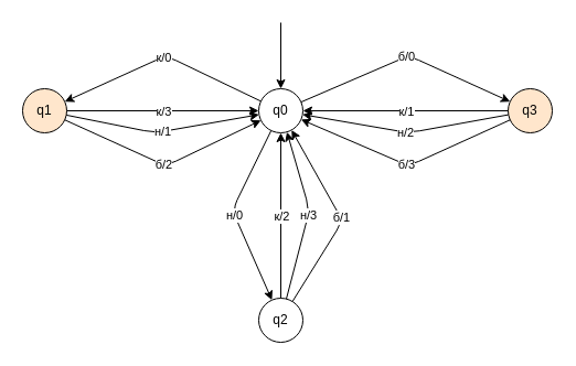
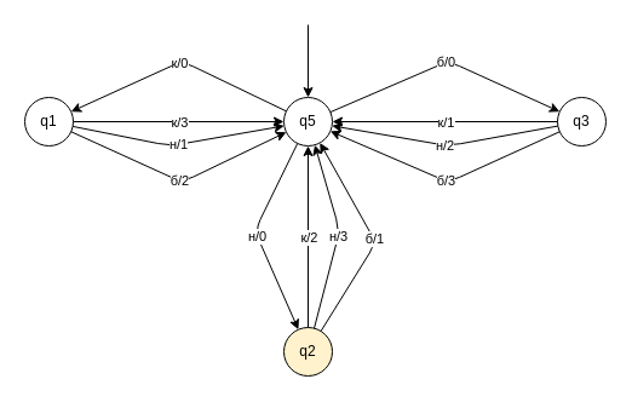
  <mxCell id="0" />
  <mxCell id="1" parent="0" />
- <mxCell id="2" value="q0" style="ellipse;whiteSpace=wrap;html=1;aspect=fixed;" parent="1" vertex="1"><mxGeometry x="234" y="80" width="40" height="40" as="geometry" /></mxCell>
- <mxCell id="3" value="q2" style="ellipse;whiteSpace=wrap;html=1;aspect=fixed;" parent="1" vertex="1"><mxGeometry x="234" y="270" width="40" height="40" as="geometry" /></mxCell>
- <mxCell id="4" value="q3" style="ellipse;whiteSpace=wrap;html=1;aspect=fixed;fillColor=#ffe6cc;" parent="1" vertex="1"><mxGeometry x="460" y="80" width="40" height="40" as="geometry" /></mxCell>
- <mxCell id="5" value="q1" style="ellipse;whiteSpace=wrap;html=1;aspect=fixed;fillColor=#ffe6cc;" parent="1" vertex="1"><mxGeometry x="20" y="80" width="40" height="40" as="geometry" /></mxCell>
+ <mxCell id="2" value="q5" style="ellipse;whiteSpace=wrap;html=1;aspect=fixed;" parent="1" vertex="1"><mxGeometry x="234" y="80" width="40" height="40" as="geometry" /></mxCell>
+ <mxCell id="3" value="q2" style="ellipse;whiteSpace=wrap;html=1;aspect=fixed;fillColor=#fff2cc;" parent="1" vertex="1"><mxGeometry x="234" y="270" width="40" height="40" as="geometry" /></mxCell>
+ <mxCell id="4" value="q3" style="ellipse;whiteSpace=wrap;html=1;aspect=fixed;" parent="1" vertex="1"><mxGeometry x="460" y="80" width="40" height="40" as="geometry" /></mxCell>
+ <mxCell id="5" value="q1" style="ellipse;whiteSpace=wrap;html=1;aspect=fixed;" parent="1" vertex="1"><mxGeometry x="20" y="80" width="40" height="40" as="geometry" /></mxCell>
  <mxCell id="6" value="" style="endArrow=classic;html=1;" parent="1" source="5" target="2" edge="1"><mxGeometry relative="1" as="geometry"><mxPoint x="240" y="160" as="sourcePoint" /><mxPoint x="340" y="130" as="targetPoint" /></mxGeometry></mxCell>
  <mxCell id="7" value="к/3" style="edgeLabel;resizable=0;html=1;align=center;verticalAlign=middle;" parent="6" connectable="0" vertex="1"><mxGeometry relative="1" as="geometry" /></mxCell>
  <mxCell id="8" value="" style="endArrow=classic;html=1;" parent="1" source="5" target="2" edge="1"><mxGeometry relative="1" as="geometry"><mxPoint x="270" y="180" as="sourcePoint" /><mxPoint x="340" y="130" as="targetPoint" /><Array as="points"><mxPoint x="150" y="150" /></Array></mxGeometry></mxCell>
  <mxCell id="9" value="б/2" style="edgeLabel;resizable=0;html=1;align=center;verticalAlign=middle;" parent="8" connectable="0" vertex="1"><mxGeometry relative="1" as="geometry" /></mxCell>
  <mxCell id="10" value="" style="endArrow=classic;html=1;" parent="1" source="2" target="5" edge="1"><mxGeometry relative="1" as="geometry"><mxPoint x="250" y="170" as="sourcePoint" /><mxPoint x="350" y="140" as="targetPoint" /><Array as="points"><mxPoint x="150" y="50" /></Array></mxGeometry></mxCell>
  <mxCell id="11" value="к/0" style="edgeLabel;resizable=0;html=1;align=center;verticalAlign=middle;" parent="10" connectable="0" vertex="1"><mxGeometry relative="1" as="geometry" /></mxCell>
  <mxCell id="12" value="" style="endArrow=classic;html=1;" parent="1" source="5" target="2" edge="1"><mxGeometry relative="1" as="geometry"><mxPoint x="70" y="110" as="sourcePoint" /><mxPoint x="244" y="110" as="targetPoint" /><Array as="points"><mxPoint x="140" y="120" /></Array></mxGeometry></mxCell>
  <mxCell id="13" value="н/1" style="edgeLabel;resizable=0;html=1;align=center;verticalAlign=middle;" parent="12" connectable="0" vertex="1"><mxGeometry relative="1" as="geometry" /></mxCell>
  <mxCell id="14" value="" style="endArrow=classic;html=1;" parent="1" source="2" target="3" edge="1"><mxGeometry relative="1" as="geometry"><mxPoint x="280" y="190" as="sourcePoint" /><mxPoint x="380" y="190" as="targetPoint" /><Array as="points"><mxPoint x="210" y="190" /></Array></mxGeometry></mxCell>
  <mxCell id="15" value="н/0" style="edgeLabel;resizable=0;html=1;align=center;verticalAlign=middle;" parent="14" connectable="0" vertex="1"><mxGeometry relative="1" as="geometry" /></mxCell>
  <mxCell id="16" value="" style="endArrow=classic;html=1;" parent="1" source="3" target="2" edge="1"><mxGeometry relative="1" as="geometry"><mxPoint x="310" y="210" as="sourcePoint" /><mxPoint x="270" y="190" as="targetPoint" /><Array as="points"><mxPoint x="280" y="190" /></Array></mxGeometry></mxCell>
  <mxCell id="17" value="н/3" style="edgeLabel;resizable=0;html=1;align=center;verticalAlign=middle;" parent="16" connectable="0" vertex="1"><mxGeometry relative="1" as="geometry" /></mxCell>
  <mxCell id="18" value="" style="endArrow=classic;html=1;" parent="1" source="3" target="2" edge="1"><mxGeometry relative="1" as="geometry"><mxPoint x="170" y="190" as="sourcePoint" /><mxPoint x="270" y="200" as="targetPoint" /></mxGeometry></mxCell>
  <mxCell id="19" value="к/2" style="edgeLabel;resizable=0;html=1;align=center;verticalAlign=middle;" parent="18" connectable="0" vertex="1"><mxGeometry relative="1" as="geometry" /></mxCell>
  <mxCell id="20" value="" style="endArrow=classic;html=1;" parent="1" source="3" target="2" edge="1"><mxGeometry relative="1" as="geometry"><mxPoint x="340" y="210" as="sourcePoint" /><mxPoint x="270" y="190" as="targetPoint" /><Array as="points"><mxPoint x="310" y="200" /></Array></mxGeometry></mxCell>
  <mxCell id="21" value="б/1" style="edgeLabel;resizable=0;html=1;align=center;verticalAlign=middle;" parent="20" connectable="0" vertex="1"><mxGeometry relative="1" as="geometry" /></mxCell>
  <mxCell id="22" value="" style="endArrow=classic;html=1;" edge="1" parent="1" source="2" target="4"><mxGeometry relative="1" as="geometry"><mxPoint x="270" y="150" as="sourcePoint" /><mxPoint x="370" y="150" as="targetPoint" /><Array as="points"><mxPoint x="370" y="50" /></Array></mxGeometry></mxCell>
  <mxCell id="23" value="б/0" style="edgeLabel;resizable=0;html=1;align=center;verticalAlign=middle;" connectable="0" vertex="1" parent="22"><mxGeometry relative="1" as="geometry" /></mxCell>
  <mxCell id="24" value="" style="endArrow=classic;html=1;" edge="1" parent="1" source="4" target="2"><mxGeometry relative="1" as="geometry"><mxPoint x="270" y="150" as="sourcePoint" /><mxPoint x="370" y="150" as="targetPoint" /></mxGeometry></mxCell>
  <mxCell id="25" value="к/1" style="edgeLabel;resizable=0;html=1;align=center;verticalAlign=middle;" connectable="0" vertex="1" parent="24"><mxGeometry relative="1" as="geometry" /></mxCell>
  <mxCell id="26" value="" style="endArrow=classic;html=1;" edge="1" parent="1" source="4" target="2"><mxGeometry relative="1" as="geometry"><mxPoint x="440" y="150" as="sourcePoint" /><mxPoint x="410" y="180" as="targetPoint" /><Array as="points"><mxPoint x="370" y="120" /></Array></mxGeometry></mxCell>
  <mxCell id="27" value="н/2" style="edgeLabel;resizable=0;html=1;align=center;verticalAlign=middle;" connectable="0" vertex="1" parent="26"><mxGeometry relative="1" as="geometry" /></mxCell>
  <mxCell id="28" value="" style="endArrow=classic;html=1;" edge="1" parent="1" source="4" target="2"><mxGeometry relative="1" as="geometry"><mxPoint x="310" y="180" as="sourcePoint" /><mxPoint x="410" y="180" as="targetPoint" /><Array as="points"><mxPoint x="370" y="150" /></Array></mxGeometry></mxCell>
  <mxCell id="29" value="б/3" style="edgeLabel;resizable=0;html=1;align=center;verticalAlign=middle;" connectable="0" vertex="1" parent="28"><mxGeometry relative="1" as="geometry" /></mxCell>
  <mxCell id="30" value="" style="endArrow=classic;html=1;" edge="1" parent="1" target="2"><mxGeometry width="50" height="50" relative="1" as="geometry"><mxPoint x="254" y="20" as="sourcePoint" /><mxPoint x="170" y="100" as="targetPoint" /></mxGeometry></mxCell>
